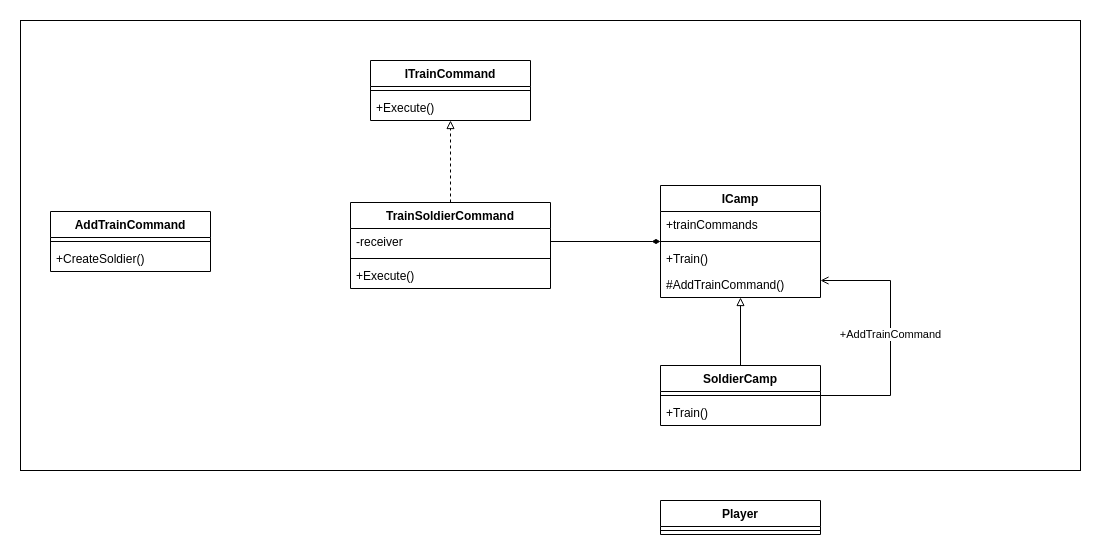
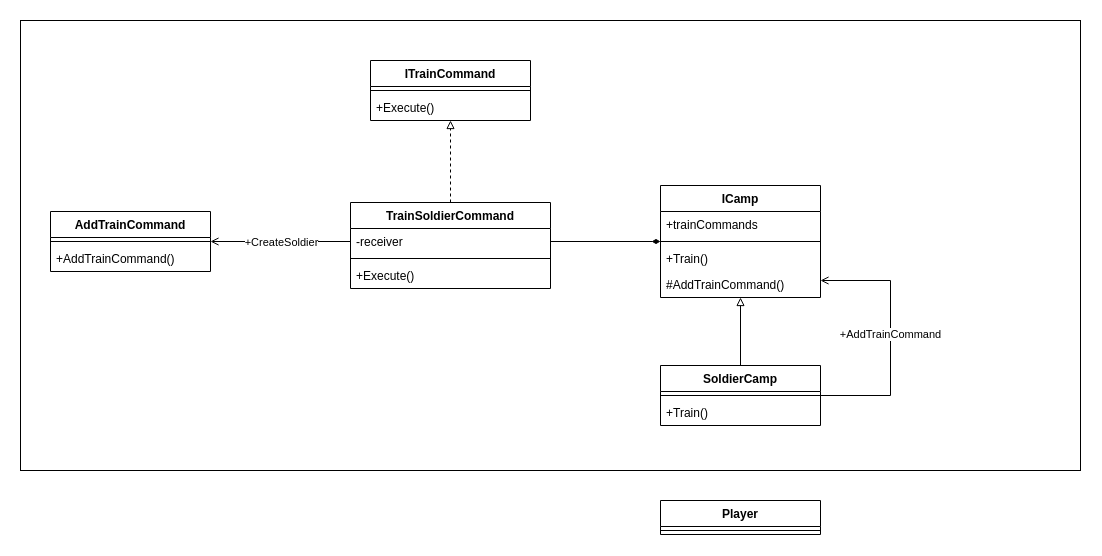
  <mxCell id="0" />
  <mxCell id="1" parent="0" />
  <mxCell id="2" value="" style="group" vertex="1" connectable="0" parent="1"><mxGeometry x="20" y="20" width="1060" height="450" as="geometry" /></mxCell>
  <mxCell id="3" value="" style="rounded=0;whiteSpace=wrap;html=1;" vertex="1" parent="2"><mxGeometry width="1060" height="450" as="geometry" /></mxCell>
  <mxCell id="4" value="ITrainCommand" style="swimlane;fontStyle=1;align=center;verticalAlign=top;childLayout=stackLayout;horizontal=1;startSize=26;horizontalStack=0;resizeParent=1;resizeParentMax=0;resizeLast=0;collapsible=1;marginBottom=0;whiteSpace=wrap;html=1;" vertex="1" parent="2"><mxGeometry x="350" y="40" width="160" height="60" as="geometry" /></mxCell>
  <mxCell id="5" value="" style="line;strokeWidth=1;fillColor=none;align=left;verticalAlign=middle;spacingTop=-1;spacingLeft=3;spacingRight=3;rotatable=0;labelPosition=right;points=[];portConstraint=eastwest;strokeColor=inherit;" vertex="1" parent="4"><mxGeometry y="26" width="160" height="8" as="geometry" /></mxCell>
  <mxCell id="6" value="+Execute()" style="text;strokeColor=none;fillColor=none;align=left;verticalAlign=top;spacingLeft=4;spacingRight=4;overflow=hidden;rotatable=0;points=[[0,0.5],[1,0.5]];portConstraint=eastwest;whiteSpace=wrap;html=1;" vertex="1" parent="4"><mxGeometry y="34" width="160" height="26" as="geometry" /></mxCell>
  <mxCell id="7" style="edgeStyle=none;rounded=0;orthogonalLoop=1;jettySize=auto;html=1;exitX=0.5;exitY=0;exitDx=0;exitDy=0;endArrow=block;endFill=0;dashed=1;" edge="1" parent="2" source="8" target="4"><mxGeometry relative="1" as="geometry" /></mxCell>
  <mxCell id="8" value="TrainSoldierCommand" style="swimlane;fontStyle=1;align=center;verticalAlign=top;childLayout=stackLayout;horizontal=1;startSize=26;horizontalStack=0;resizeParent=1;resizeParentMax=0;resizeLast=0;collapsible=1;marginBottom=0;whiteSpace=wrap;html=1;" vertex="1" parent="2"><mxGeometry x="330" y="182" width="200" height="86" as="geometry" /></mxCell>
  <mxCell id="9" value="-receiver" style="text;strokeColor=none;fillColor=none;align=left;verticalAlign=top;spacingLeft=4;spacingRight=4;overflow=hidden;rotatable=0;points=[[0,0.5],[1,0.5]];portConstraint=eastwest;whiteSpace=wrap;html=1;" vertex="1" parent="8"><mxGeometry y="26" width="200" height="26" as="geometry" /></mxCell>
  <mxCell id="10" value="" style="line;strokeWidth=1;fillColor=none;align=left;verticalAlign=middle;spacingTop=-1;spacingLeft=3;spacingRight=3;rotatable=0;labelPosition=right;points=[];portConstraint=eastwest;strokeColor=inherit;" vertex="1" parent="8"><mxGeometry y="52" width="200" height="8" as="geometry" /></mxCell>
  <mxCell id="11" value="+Execute()" style="text;strokeColor=none;fillColor=none;align=left;verticalAlign=top;spacingLeft=4;spacingRight=4;overflow=hidden;rotatable=0;points=[[0,0.5],[1,0.5]];portConstraint=eastwest;whiteSpace=wrap;html=1;" vertex="1" parent="8"><mxGeometry y="60" width="200" height="26" as="geometry" /></mxCell>
  <mxCell id="12" value="ICamp" style="swimlane;fontStyle=1;align=center;verticalAlign=top;childLayout=stackLayout;horizontal=1;startSize=26;horizontalStack=0;resizeParent=1;resizeParentMax=0;resizeLast=0;collapsible=1;marginBottom=0;whiteSpace=wrap;html=1;" vertex="1" parent="2"><mxGeometry x="640" y="165" width="160" height="112" as="geometry" /></mxCell>
  <mxCell id="13" value="+trainCommands" style="text;strokeColor=none;fillColor=none;align=left;verticalAlign=top;spacingLeft=4;spacingRight=4;overflow=hidden;rotatable=0;points=[[0,0.5],[1,0.5]];portConstraint=eastwest;whiteSpace=wrap;html=1;" vertex="1" parent="12"><mxGeometry y="26" width="160" height="26" as="geometry" /></mxCell>
  <mxCell id="14" value="" style="line;strokeWidth=1;fillColor=none;align=left;verticalAlign=middle;spacingTop=-1;spacingLeft=3;spacingRight=3;rotatable=0;labelPosition=right;points=[];portConstraint=eastwest;strokeColor=inherit;" vertex="1" parent="12"><mxGeometry y="52" width="160" height="8" as="geometry" /></mxCell>
  <mxCell id="15" value="+Train()" style="text;strokeColor=none;fillColor=none;align=left;verticalAlign=top;spacingLeft=4;spacingRight=4;overflow=hidden;rotatable=0;points=[[0,0.5],[1,0.5]];portConstraint=eastwest;whiteSpace=wrap;html=1;" vertex="1" parent="12"><mxGeometry y="60" width="160" height="26" as="geometry" /></mxCell>
  <mxCell id="16" value="#AddTrainCommand()" style="text;strokeColor=none;fillColor=none;align=left;verticalAlign=top;spacingLeft=4;spacingRight=4;overflow=hidden;rotatable=0;points=[[0,0.5],[1,0.5]];portConstraint=eastwest;whiteSpace=wrap;html=1;" vertex="1" parent="12"><mxGeometry y="86" width="160" height="26" as="geometry" /></mxCell>
  <mxCell id="17" style="edgeStyle=none;rounded=0;orthogonalLoop=1;jettySize=auto;html=1;exitX=0.5;exitY=0;exitDx=0;exitDy=0;endArrow=block;endFill=0;" edge="1" parent="2" source="20" target="12"><mxGeometry relative="1" as="geometry" /></mxCell>
  <mxCell id="18" style="edgeStyle=orthogonalEdgeStyle;rounded=0;orthogonalLoop=1;jettySize=auto;html=1;exitX=1;exitY=0.5;exitDx=0;exitDy=0;endArrow=open;endFill=0;" edge="1" parent="2" source="20" target="12"><mxGeometry relative="1" as="geometry"><Array as="points"><mxPoint x="870" y="375" /><mxPoint x="870" y="260" /></Array></mxGeometry></mxCell>
  <mxCell id="19" value="+AddTrainCommand" style="edgeLabel;html=1;align=center;verticalAlign=middle;resizable=0;points=[];" vertex="1" connectable="0" parent="18"><mxGeometry x="0.037" y="1" relative="1" as="geometry"><mxPoint as="offset" /></mxGeometry></mxCell>
  <mxCell id="20" value="SoldierCamp" style="swimlane;fontStyle=1;align=center;verticalAlign=top;childLayout=stackLayout;horizontal=1;startSize=26;horizontalStack=0;resizeParent=1;resizeParentMax=0;resizeLast=0;collapsible=1;marginBottom=0;whiteSpace=wrap;html=1;" vertex="1" parent="2"><mxGeometry x="640" y="345" width="160" height="60" as="geometry" /></mxCell>
  <mxCell id="21" value="" style="line;strokeWidth=1;fillColor=none;align=left;verticalAlign=middle;spacingTop=-1;spacingLeft=3;spacingRight=3;rotatable=0;labelPosition=right;points=[];portConstraint=eastwest;strokeColor=inherit;" vertex="1" parent="20"><mxGeometry y="26" width="160" height="8" as="geometry" /></mxCell>
  <mxCell id="22" value="+Train()" style="text;strokeColor=none;fillColor=none;align=left;verticalAlign=top;spacingLeft=4;spacingRight=4;overflow=hidden;rotatable=0;points=[[0,0.5],[1,0.5]];portConstraint=eastwest;whiteSpace=wrap;html=1;" vertex="1" parent="20"><mxGeometry y="34" width="160" height="26" as="geometry" /></mxCell>
  <mxCell id="23" value="AddTrainCommand" style="swimlane;fontStyle=1;align=center;verticalAlign=top;childLayout=stackLayout;horizontal=1;startSize=26;horizontalStack=0;resizeParent=1;resizeParentMax=0;resizeLast=0;collapsible=1;marginBottom=0;whiteSpace=wrap;html=1;" vertex="1" parent="2"><mxGeometry x="30" y="191" width="160" height="60" as="geometry" /></mxCell>
  <mxCell id="24" value="" style="line;strokeWidth=1;fillColor=none;align=left;verticalAlign=middle;spacingTop=-1;spacingLeft=3;spacingRight=3;rotatable=0;labelPosition=right;points=[];portConstraint=eastwest;strokeColor=inherit;" vertex="1" parent="23"><mxGeometry y="26" width="160" height="8" as="geometry" /></mxCell>
- <mxCell id="25" value="+CreateSoldier()" style="text;strokeColor=none;fillColor=none;align=left;verticalAlign=top;spacingLeft=4;spacingRight=4;overflow=hidden;rotatable=0;points=[[0,0.5],[1,0.5]];portConstraint=eastwest;whiteSpace=wrap;html=1;" vertex="1" parent="23"><mxGeometry y="34" width="160" height="26" as="geometry" /></mxCell>
+ <mxCell id="25" value="+AddTrainCommand()" style="text;strokeColor=none;fillColor=none;align=left;verticalAlign=top;spacingLeft=4;spacingRight=4;overflow=hidden;rotatable=0;points=[[0,0.5],[1,0.5]];portConstraint=eastwest;whiteSpace=wrap;html=1;" vertex="1" parent="23"><mxGeometry y="34" width="160" height="26" as="geometry" /></mxCell>
+ <mxCell id="26" style="edgeStyle=none;rounded=0;orthogonalLoop=1;jettySize=auto;html=1;exitX=0;exitY=0.5;exitDx=0;exitDy=0;endArrow=open;endFill=0;" edge="1" parent="2" source="9" target="23"><mxGeometry relative="1" as="geometry" /></mxCell>
+ <mxCell id="27" value="+CreateSoldier" style="edgeLabel;html=1;align=center;verticalAlign=middle;resizable=0;points=[];" vertex="1" connectable="0" parent="26"><mxGeometry x="0.182" y="1" relative="1" as="geometry"><mxPoint x="13" y="-1" as="offset" /></mxGeometry></mxCell>
  <mxCell id="28" style="edgeStyle=none;rounded=0;orthogonalLoop=1;jettySize=auto;html=1;exitX=1;exitY=0.5;exitDx=0;exitDy=0;endArrow=diamondThin;endFill=1;" edge="1" parent="2" source="9" target="12"><mxGeometry relative="1" as="geometry" /></mxCell>
  <mxCell id="29" value="Player" style="swimlane;fontStyle=1;align=center;verticalAlign=top;childLayout=stackLayout;horizontal=1;startSize=26;horizontalStack=0;resizeParent=1;resizeParentMax=0;resizeLast=0;collapsible=1;marginBottom=0;whiteSpace=wrap;html=1;" vertex="1" parent="1"><mxGeometry x="660" y="500" width="160" height="34" as="geometry" /></mxCell>
  <mxCell id="30" value="" style="line;strokeWidth=1;fillColor=none;align=left;verticalAlign=middle;spacingTop=-1;spacingLeft=3;spacingRight=3;rotatable=0;labelPosition=right;points=[];portConstraint=eastwest;strokeColor=inherit;" vertex="1" parent="29"><mxGeometry y="26" width="160" height="8" as="geometry" /></mxCell>
